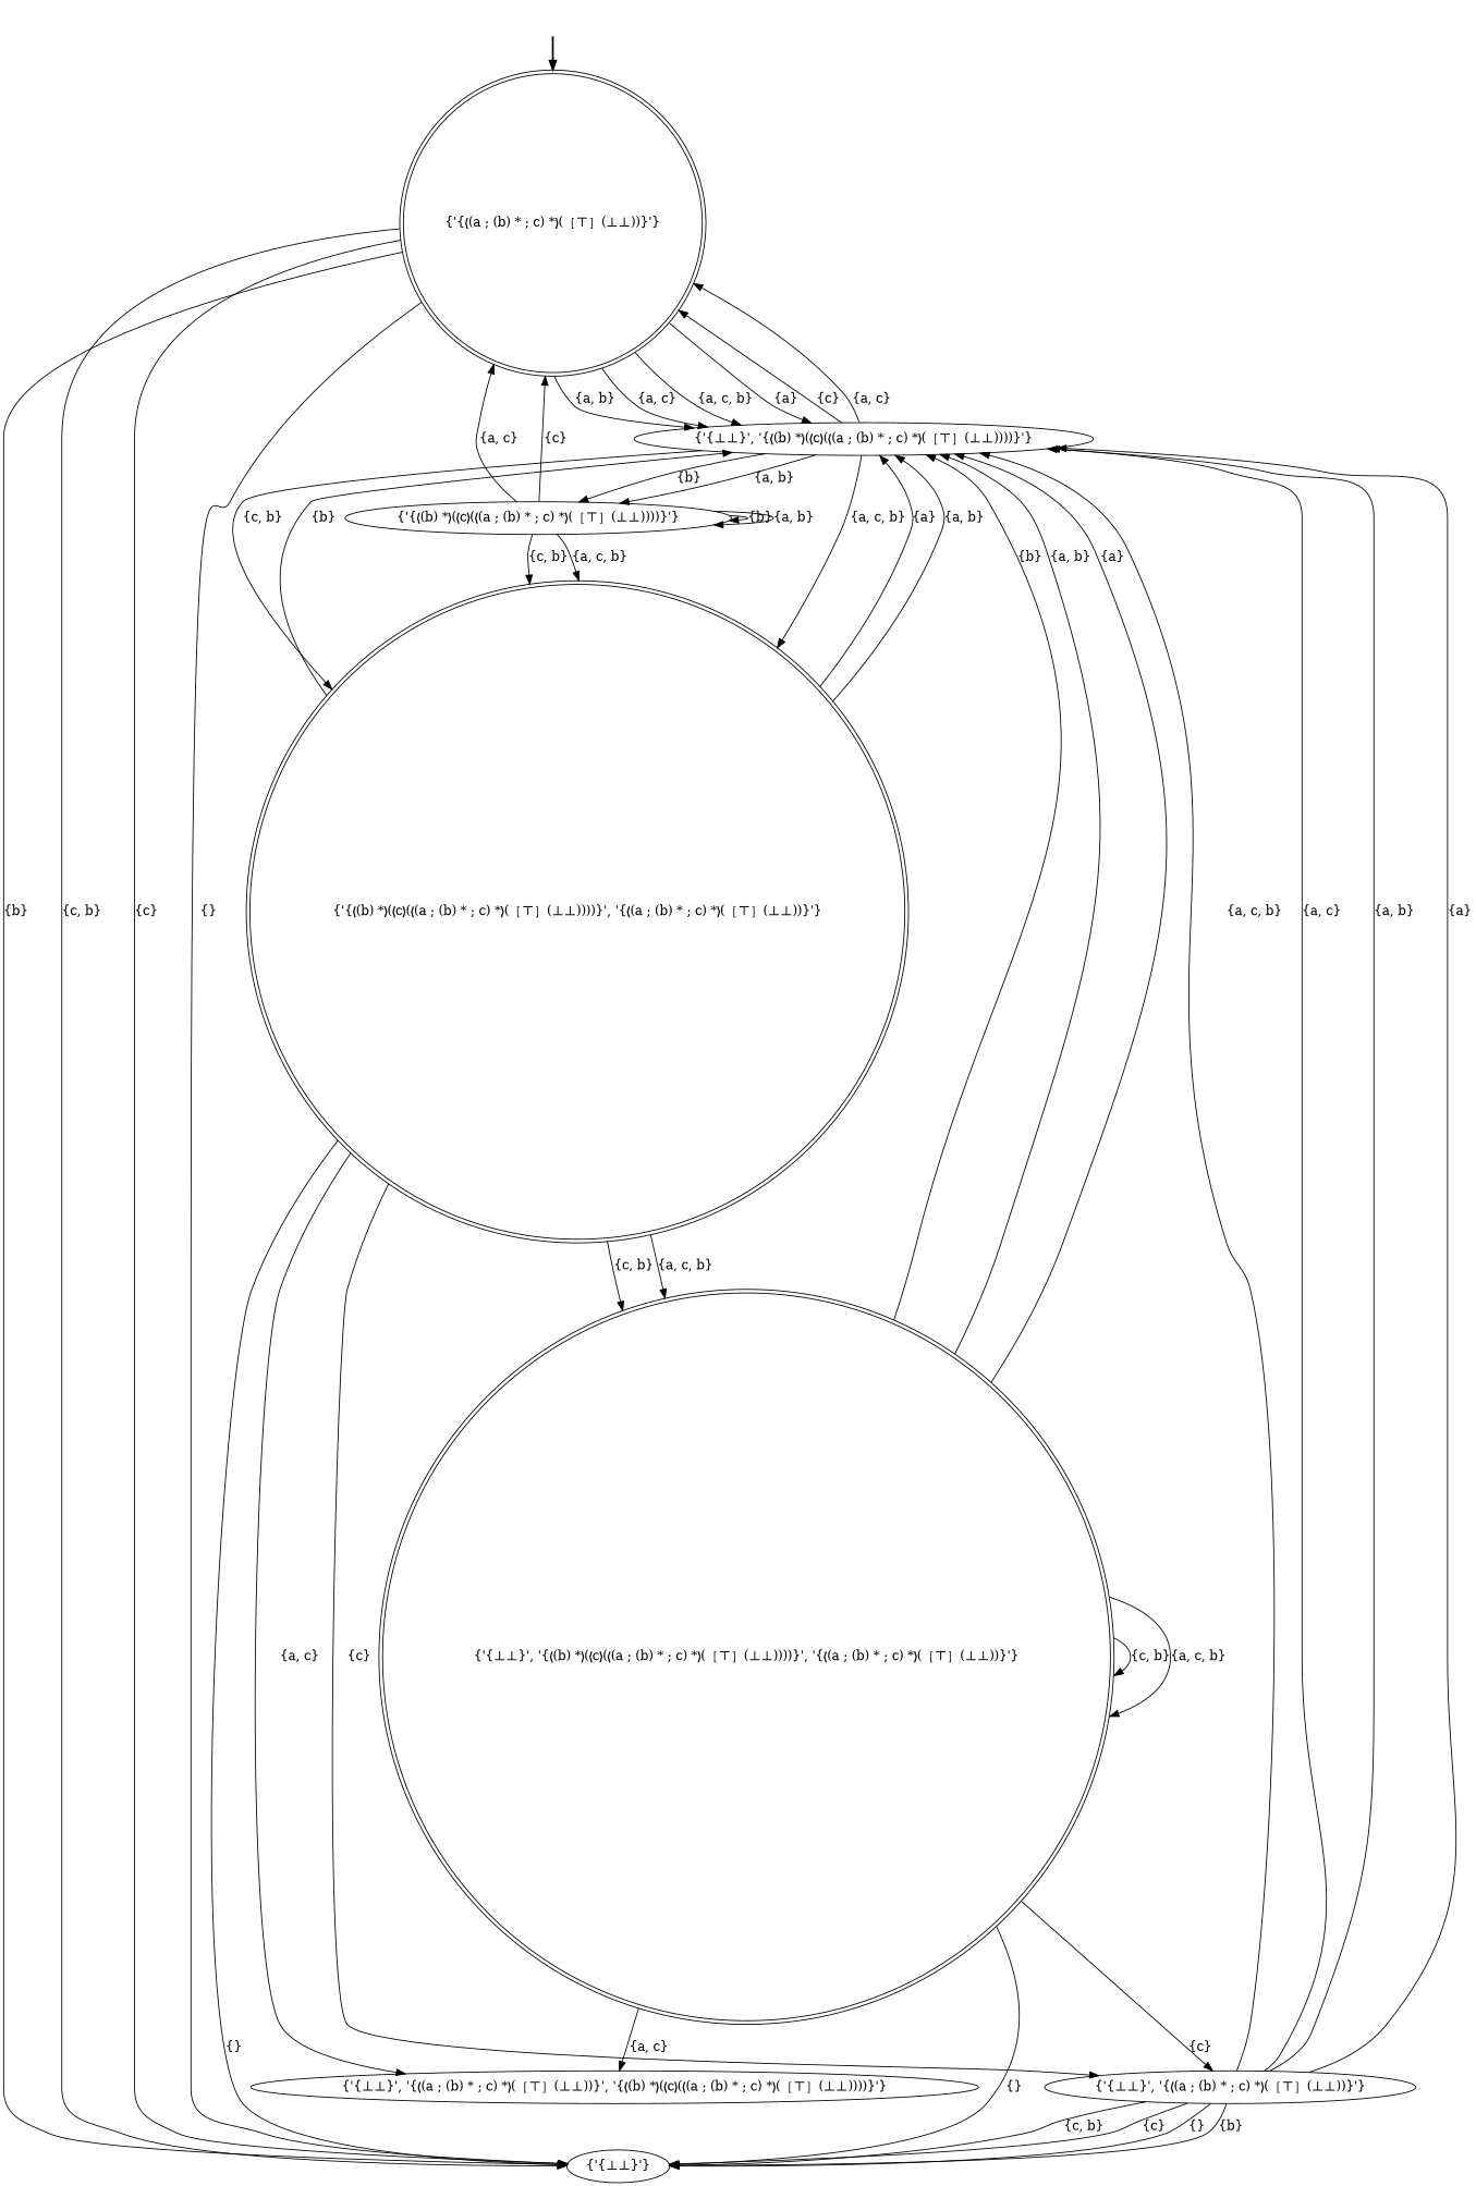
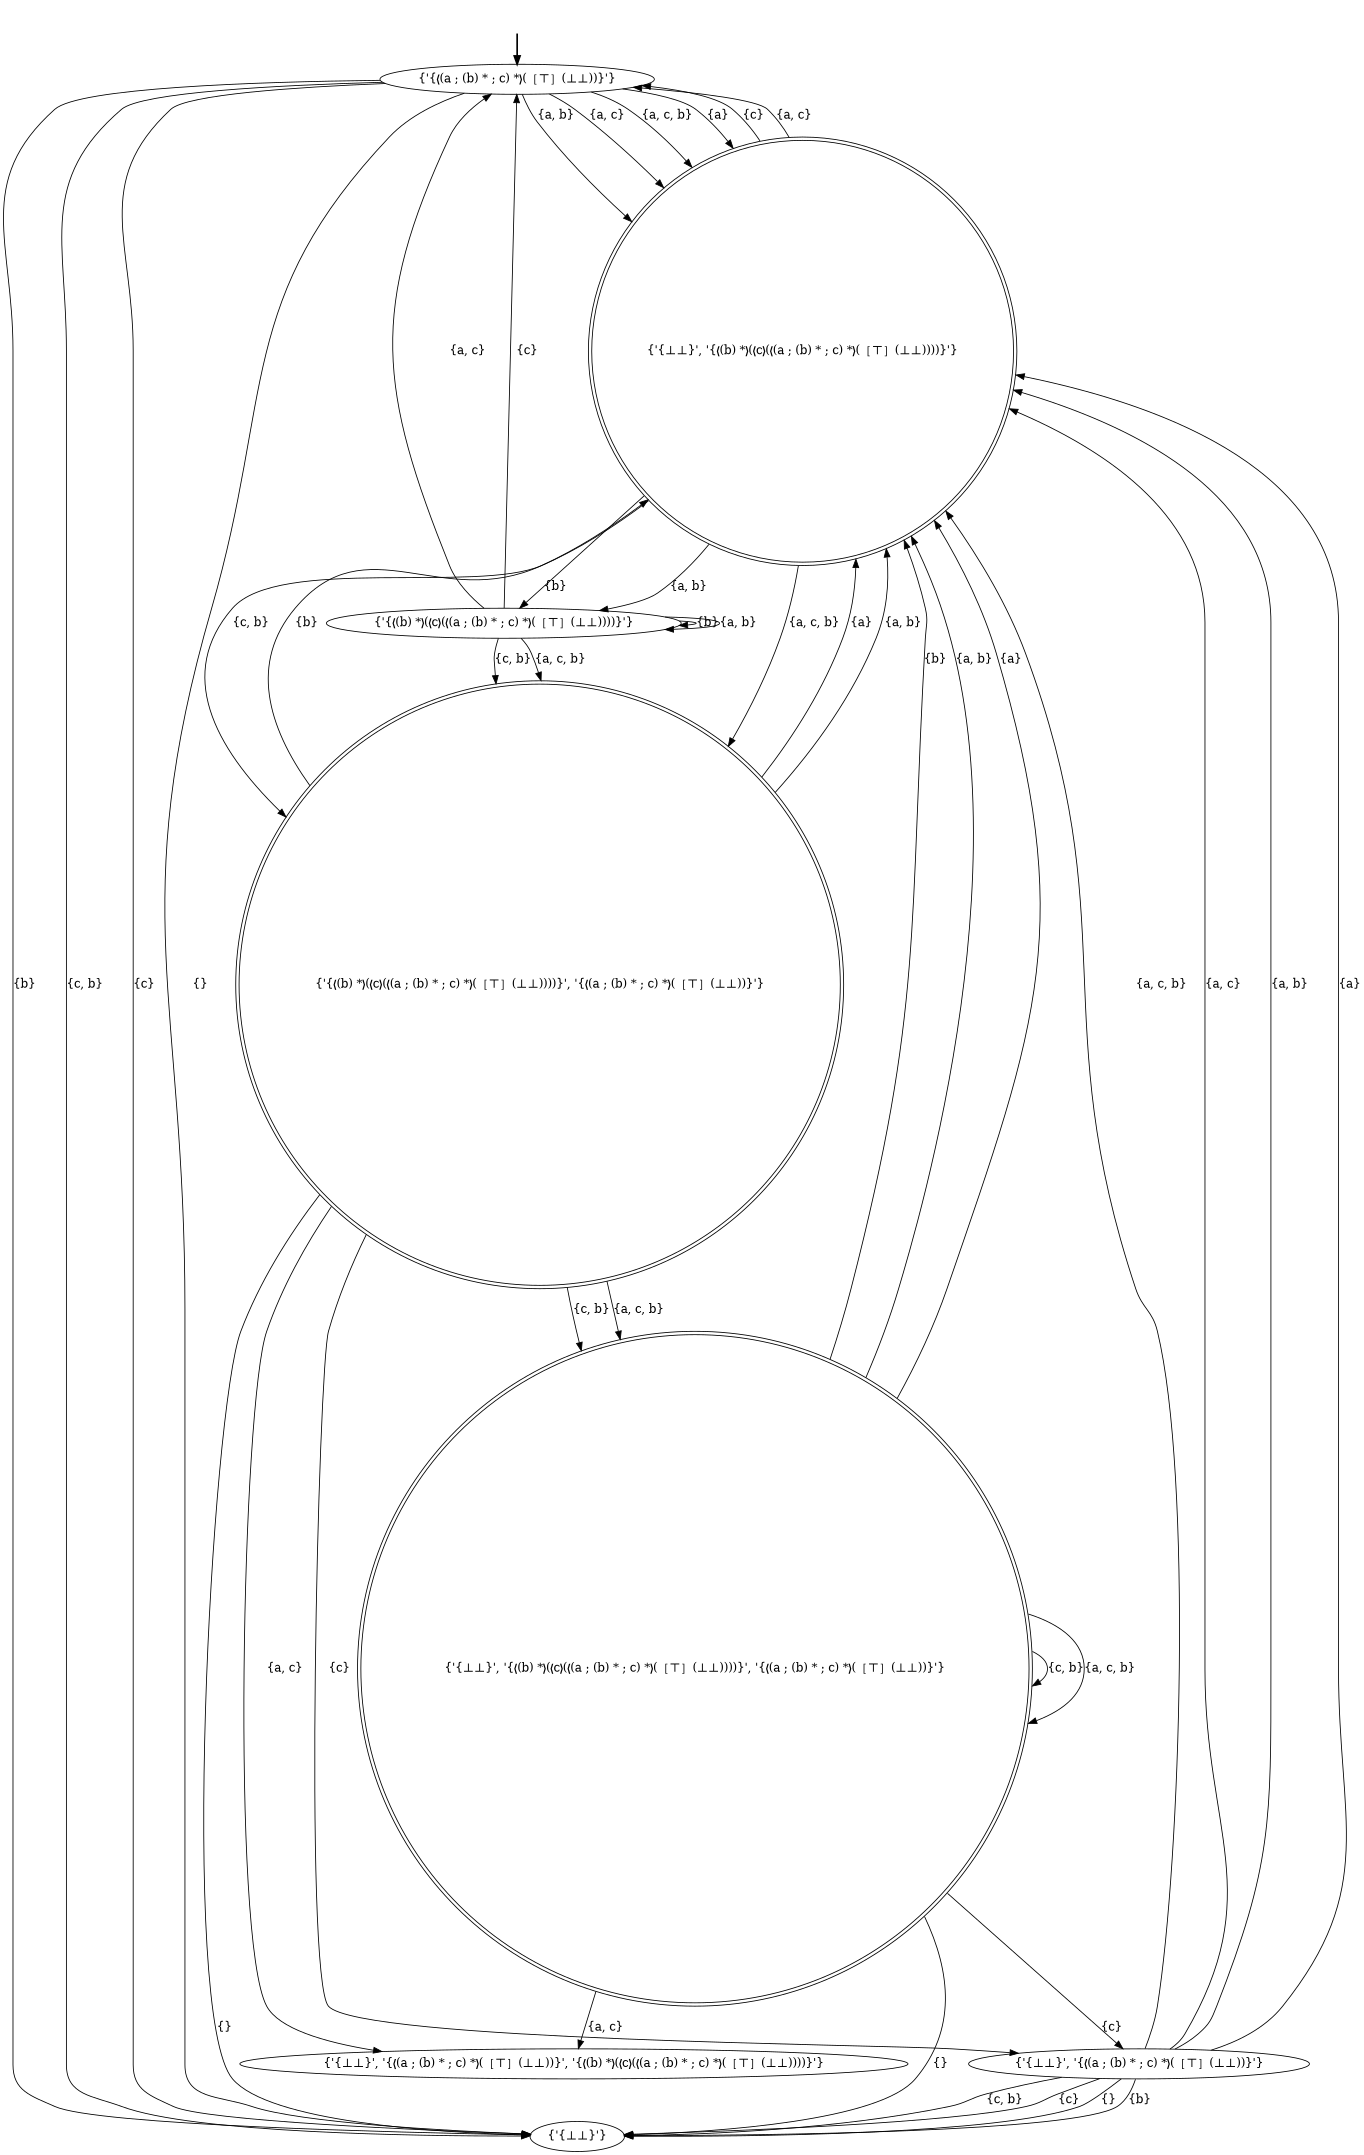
  digraph {
    fake [style=invisible]
-   "{'{❬(a ; (b) * ; c) *❭(［⊤］(⊥⊥))}'}" [root=true shape=doublecircle]
+   "{'{❬(a ; (b) * ; c) *❭(［⊤］(⊥⊥))}'}" [root=true shape=ellipse]
    "{'{⊥⊥}'}"
-   "{'{⊥⊥}', '{❬(b) *❭(❬c❭(❬(a ; (b) * ; c) *❭(［⊤］(⊥⊥))))}'}"
+   "{'{⊥⊥}', '{❬(b) *❭(❬c❭(❬(a ; (b) * ; c) *❭(［⊤］(⊥⊥))))}'}" [shape=doublecircle]
    "{'{⊥⊥}', '{❬(b) *❭(❬c❭(❬(a ; (b) * ; c) *❭(［⊤］(⊥⊥))))}', '{❬(a ; (b) * ; c) *❭(［⊤］(⊥⊥))}'}" [shape=doublecircle]
    "{'{⊥⊥}', '{❬(a ; (b) * ; c) *❭(［⊤］(⊥⊥))}'}" [shape=ellipse]
    "{'{⊥⊥}', '{❬(a ; (b) * ; c) *❭(［⊤］(⊥⊥))}', '{❬(b) *❭(❬c❭(❬(a ; (b) * ; c) *❭(［⊤］(⊥⊥))))}'}"
    "{'{❬(b) *❭(❬c❭(❬(a ; (b) * ; c) *❭(［⊤］(⊥⊥))))}'}"
    "{'{❬(b) *❭(❬c❭(❬(a ; (b) * ; c) *❭(［⊤］(⊥⊥))))}', '{❬(a ; (b) * ; c) *❭(［⊤］(⊥⊥))}'}" [shape=doublecircle]
    fake -> "{'{❬(a ; (b) * ; c) *❭(［⊤］(⊥⊥))}'}" [style=bold]
    "{'{❬(a ; (b) * ; c) *❭(［⊤］(⊥⊥))}'}" -> "{'{⊥⊥}'}" [label="{b}"]
    "{'{❬(a ; (b) * ; c) *❭(［⊤］(⊥⊥))}'}" -> "{'{⊥⊥}'}" [label="{c, b}"]
    "{'{❬(a ; (b) * ; c) *❭(［⊤］(⊥⊥))}'}" -> "{'{⊥⊥}'}" [label="{c}"]
    "{'{❬(a ; (b) * ; c) *❭(［⊤］(⊥⊥))}'}" -> "{'{⊥⊥}'}" [label="{}"]
    "{'{❬(a ; (b) * ; c) *❭(［⊤］(⊥⊥))}'}" -> "{'{⊥⊥}', '{❬(b) *❭(❬c❭(❬(a ; (b) * ; c) *❭(［⊤］(⊥⊥))))}'}" [label="{a, b}"]
    "{'{❬(a ; (b) * ; c) *❭(［⊤］(⊥⊥))}'}" -> "{'{⊥⊥}', '{❬(b) *❭(❬c❭(❬(a ; (b) * ; c) *❭(［⊤］(⊥⊥))))}'}" [label="{a, c}"]
    "{'{❬(a ; (b) * ; c) *❭(［⊤］(⊥⊥))}'}" -> "{'{⊥⊥}', '{❬(b) *❭(❬c❭(❬(a ; (b) * ; c) *❭(［⊤］(⊥⊥))))}'}" [label="{a, c, b}"]
    "{'{❬(a ; (b) * ; c) *❭(［⊤］(⊥⊥))}'}" -> "{'{⊥⊥}', '{❬(b) *❭(❬c❭(❬(a ; (b) * ; c) *❭(［⊤］(⊥⊥))))}'}" [label="{a}"]
    "{'{⊥⊥}', '{❬(b) *❭(❬c❭(❬(a ; (b) * ; c) *❭(［⊤］(⊥⊥))))}'}" -> "{'{❬(a ; (b) * ; c) *❭(［⊤］(⊥⊥))}'}" [label="{c}"]
    "{'{⊥⊥}', '{❬(b) *❭(❬c❭(❬(a ; (b) * ; c) *❭(［⊤］(⊥⊥))))}'}" -> "{'{❬(a ; (b) * ; c) *❭(［⊤］(⊥⊥))}'}" [label="{a, c}"]
    "{'{⊥⊥}', '{❬(b) *❭(❬c❭(❬(a ; (b) * ; c) *❭(［⊤］(⊥⊥))))}'}" -> "{'{❬(b) *❭(❬c❭(❬(a ; (b) * ; c) *❭(［⊤］(⊥⊥))))}'}" [label="{a, b}"]
    "{'{⊥⊥}', '{❬(b) *❭(❬c❭(❬(a ; (b) * ; c) *❭(［⊤］(⊥⊥))))}'}" -> "{'{❬(b) *❭(❬c❭(❬(a ; (b) * ; c) *❭(［⊤］(⊥⊥))))}'}" [label="{b}"]
    "{'{⊥⊥}', '{❬(b) *❭(❬c❭(❬(a ; (b) * ; c) *❭(［⊤］(⊥⊥))))}'}" -> "{'{❬(b) *❭(❬c❭(❬(a ; (b) * ; c) *❭(［⊤］(⊥⊥))))}', '{❬(a ; (b) * ; c) *❭(［⊤］(⊥⊥))}'}" [label="{c, b}"]
    "{'{⊥⊥}', '{❬(b) *❭(❬c❭(❬(a ; (b) * ; c) *❭(［⊤］(⊥⊥))))}'}" -> "{'{❬(b) *❭(❬c❭(❬(a ; (b) * ; c) *❭(［⊤］(⊥⊥))))}', '{❬(a ; (b) * ; c) *❭(［⊤］(⊥⊥))}'}" [label="{a, c, b}"]
    "{'{⊥⊥}', '{❬(b) *❭(❬c❭(❬(a ; (b) * ; c) *❭(［⊤］(⊥⊥))))}', '{❬(a ; (b) * ; c) *❭(［⊤］(⊥⊥))}'}" -> "{'{⊥⊥}'}" [label="{}"]
    "{'{⊥⊥}', '{❬(b) *❭(❬c❭(❬(a ; (b) * ; c) *❭(［⊤］(⊥⊥))))}', '{❬(a ; (b) * ; c) *❭(［⊤］(⊥⊥))}'}" -> "{'{⊥⊥}', '{❬(b) *❭(❬c❭(❬(a ; (b) * ; c) *❭(［⊤］(⊥⊥))))}'}" [label="{b}"]
    "{'{⊥⊥}', '{❬(b) *❭(❬c❭(❬(a ; (b) * ; c) *❭(［⊤］(⊥⊥))))}', '{❬(a ; (b) * ; c) *❭(［⊤］(⊥⊥))}'}" -> "{'{⊥⊥}', '{❬(b) *❭(❬c❭(❬(a ; (b) * ; c) *❭(［⊤］(⊥⊥))))}'}" [label="{a, b}"]
    "{'{⊥⊥}', '{❬(b) *❭(❬c❭(❬(a ; (b) * ; c) *❭(［⊤］(⊥⊥))))}', '{❬(a ; (b) * ; c) *❭(［⊤］(⊥⊥))}'}" -> "{'{⊥⊥}', '{❬(b) *❭(❬c❭(❬(a ; (b) * ; c) *❭(［⊤］(⊥⊥))))}'}" [label="{a}"]
    "{'{⊥⊥}', '{❬(b) *❭(❬c❭(❬(a ; (b) * ; c) *❭(［⊤］(⊥⊥))))}', '{❬(a ; (b) * ; c) *❭(［⊤］(⊥⊥))}'}" -> "{'{⊥⊥}', '{❬(b) *❭(❬c❭(❬(a ; (b) * ; c) *❭(［⊤］(⊥⊥))))}', '{❬(a ; (b) * ; c) *❭(［⊤］(⊥⊥))}'}" [label="{c, b}"]
    "{'{⊥⊥}', '{❬(b) *❭(❬c❭(❬(a ; (b) * ; c) *❭(［⊤］(⊥⊥))))}', '{❬(a ; (b) * ; c) *❭(［⊤］(⊥⊥))}'}" -> "{'{⊥⊥}', '{❬(b) *❭(❬c❭(❬(a ; (b) * ; c) *❭(［⊤］(⊥⊥))))}', '{❬(a ; (b) * ; c) *❭(［⊤］(⊥⊥))}'}" [label="{a, c, b}"]
    "{'{⊥⊥}', '{❬(b) *❭(❬c❭(❬(a ; (b) * ; c) *❭(［⊤］(⊥⊥))))}', '{❬(a ; (b) * ; c) *❭(［⊤］(⊥⊥))}'}" -> "{'{⊥⊥}', '{❬(a ; (b) * ; c) *❭(［⊤］(⊥⊥))}'}" [label="{c}"]
    "{'{⊥⊥}', '{❬(b) *❭(❬c❭(❬(a ; (b) * ; c) *❭(［⊤］(⊥⊥))))}', '{❬(a ; (b) * ; c) *❭(［⊤］(⊥⊥))}'}" -> "{'{⊥⊥}', '{❬(a ; (b) * ; c) *❭(［⊤］(⊥⊥))}', '{❬(b) *❭(❬c❭(❬(a ; (b) * ; c) *❭(［⊤］(⊥⊥))))}'}" [label="{a, c}"]
    "{'{⊥⊥}', '{❬(a ; (b) * ; c) *❭(［⊤］(⊥⊥))}'}" -> "{'{⊥⊥}'}" [label="{c}"]
    "{'{⊥⊥}', '{❬(a ; (b) * ; c) *❭(［⊤］(⊥⊥))}'}" -> "{'{⊥⊥}'}" [label="{}"]
    "{'{⊥⊥}', '{❬(a ; (b) * ; c) *❭(［⊤］(⊥⊥))}'}" -> "{'{⊥⊥}'}" [label="{b}"]
    "{'{⊥⊥}', '{❬(a ; (b) * ; c) *❭(［⊤］(⊥⊥))}'}" -> "{'{⊥⊥}'}" [label="{c, b}"]
    "{'{⊥⊥}', '{❬(a ; (b) * ; c) *❭(［⊤］(⊥⊥))}'}" -> "{'{⊥⊥}', '{❬(b) *❭(❬c❭(❬(a ; (b) * ; c) *❭(［⊤］(⊥⊥))))}'}" [label="{a, c}"]
    "{'{⊥⊥}', '{❬(a ; (b) * ; c) *❭(［⊤］(⊥⊥))}'}" -> "{'{⊥⊥}', '{❬(b) *❭(❬c❭(❬(a ; (b) * ; c) *❭(［⊤］(⊥⊥))))}'}" [label="{a, b}"]
    "{'{⊥⊥}', '{❬(a ; (b) * ; c) *❭(［⊤］(⊥⊥))}'}" -> "{'{⊥⊥}', '{❬(b) *❭(❬c❭(❬(a ; (b) * ; c) *❭(［⊤］(⊥⊥))))}'}" [label="{a}"]
    "{'{⊥⊥}', '{❬(a ; (b) * ; c) *❭(［⊤］(⊥⊥))}'}" -> "{'{⊥⊥}', '{❬(b) *❭(❬c❭(❬(a ; (b) * ; c) *❭(［⊤］(⊥⊥))))}'}" [label="{a, c, b}"]
    "{'{❬(b) *❭(❬c❭(❬(a ; (b) * ; c) *❭(［⊤］(⊥⊥))))}'}" -> "{'{❬(a ; (b) * ; c) *❭(［⊤］(⊥⊥))}'}" [label="{a, c}"]
    "{'{❬(b) *❭(❬c❭(❬(a ; (b) * ; c) *❭(［⊤］(⊥⊥))))}'}" -> "{'{❬(a ; (b) * ; c) *❭(［⊤］(⊥⊥))}'}" [label="{c}"]
    "{'{❬(b) *❭(❬c❭(❬(a ; (b) * ; c) *❭(［⊤］(⊥⊥))))}'}" -> "{'{❬(b) *❭(❬c❭(❬(a ; (b) * ; c) *❭(［⊤］(⊥⊥))))}'}" [label="{b}"]
    "{'{❬(b) *❭(❬c❭(❬(a ; (b) * ; c) *❭(［⊤］(⊥⊥))))}'}" -> "{'{❬(b) *❭(❬c❭(❬(a ; (b) * ; c) *❭(［⊤］(⊥⊥))))}'}" [label="{a, b}"]
    "{'{❬(b) *❭(❬c❭(❬(a ; (b) * ; c) *❭(［⊤］(⊥⊥))))}'}" -> "{'{❬(b) *❭(❬c❭(❬(a ; (b) * ; c) *❭(［⊤］(⊥⊥))))}', '{❬(a ; (b) * ; c) *❭(［⊤］(⊥⊥))}'}" [label="{c, b}"]
    "{'{❬(b) *❭(❬c❭(❬(a ; (b) * ; c) *❭(［⊤］(⊥⊥))))}'}" -> "{'{❬(b) *❭(❬c❭(❬(a ; (b) * ; c) *❭(［⊤］(⊥⊥))))}', '{❬(a ; (b) * ; c) *❭(［⊤］(⊥⊥))}'}" [label="{a, c, b}"]
    "{'{❬(b) *❭(❬c❭(❬(a ; (b) * ; c) *❭(［⊤］(⊥⊥))))}', '{❬(a ; (b) * ; c) *❭(［⊤］(⊥⊥))}'}" -> "{'{⊥⊥}'}" [label="{}"]
    "{'{❬(b) *❭(❬c❭(❬(a ; (b) * ; c) *❭(［⊤］(⊥⊥))))}', '{❬(a ; (b) * ; c) *❭(［⊤］(⊥⊥))}'}" -> "{'{⊥⊥}', '{❬(b) *❭(❬c❭(❬(a ; (b) * ; c) *❭(［⊤］(⊥⊥))))}'}" [label="{a}"]
    "{'{❬(b) *❭(❬c❭(❬(a ; (b) * ; c) *❭(［⊤］(⊥⊥))))}', '{❬(a ; (b) * ; c) *❭(［⊤］(⊥⊥))}'}" -> "{'{⊥⊥}', '{❬(b) *❭(❬c❭(❬(a ; (b) * ; c) *❭(［⊤］(⊥⊥))))}'}" [label="{a, b}"]
    "{'{❬(b) *❭(❬c❭(❬(a ; (b) * ; c) *❭(［⊤］(⊥⊥))))}', '{❬(a ; (b) * ; c) *❭(［⊤］(⊥⊥))}'}" -> "{'{⊥⊥}', '{❬(b) *❭(❬c❭(❬(a ; (b) * ; c) *❭(［⊤］(⊥⊥))))}'}" [label="{b}"]
    "{'{❬(b) *❭(❬c❭(❬(a ; (b) * ; c) *❭(［⊤］(⊥⊥))))}', '{❬(a ; (b) * ; c) *❭(［⊤］(⊥⊥))}'}" -> "{'{⊥⊥}', '{❬(b) *❭(❬c❭(❬(a ; (b) * ; c) *❭(［⊤］(⊥⊥))))}', '{❬(a ; (b) * ; c) *❭(［⊤］(⊥⊥))}'}" [label="{a, c, b}"]
    "{'{❬(b) *❭(❬c❭(❬(a ; (b) * ; c) *❭(［⊤］(⊥⊥))))}', '{❬(a ; (b) * ; c) *❭(［⊤］(⊥⊥))}'}" -> "{'{⊥⊥}', '{❬(b) *❭(❬c❭(❬(a ; (b) * ; c) *❭(［⊤］(⊥⊥))))}', '{❬(a ; (b) * ; c) *❭(［⊤］(⊥⊥))}'}" [label="{c, b}"]
    "{'{❬(b) *❭(❬c❭(❬(a ; (b) * ; c) *❭(［⊤］(⊥⊥))))}', '{❬(a ; (b) * ; c) *❭(［⊤］(⊥⊥))}'}" -> "{'{⊥⊥}', '{❬(a ; (b) * ; c) *❭(［⊤］(⊥⊥))}'}" [label="{c}"]
    "{'{❬(b) *❭(❬c❭(❬(a ; (b) * ; c) *❭(［⊤］(⊥⊥))))}', '{❬(a ; (b) * ; c) *❭(［⊤］(⊥⊥))}'}" -> "{'{⊥⊥}', '{❬(a ; (b) * ; c) *❭(［⊤］(⊥⊥))}', '{❬(b) *❭(❬c❭(❬(a ; (b) * ; c) *❭(［⊤］(⊥⊥))))}'}" [label="{a, c}"]
  }
